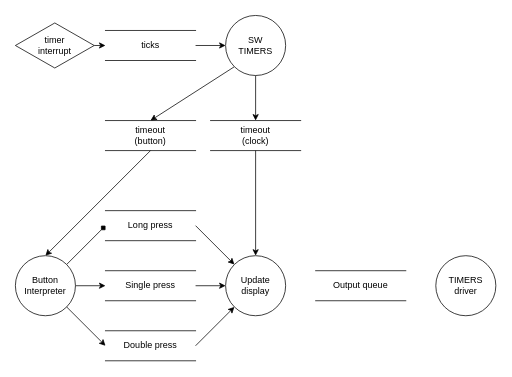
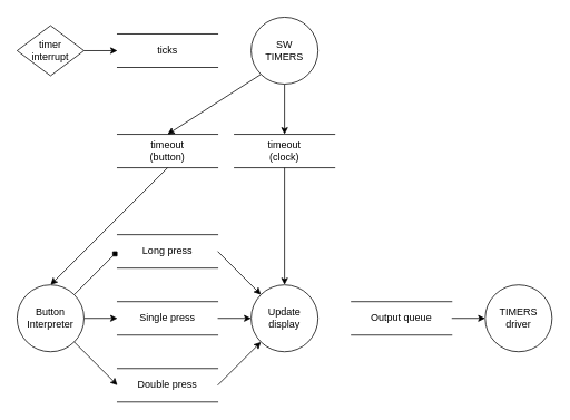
  <mxCell id="0" />
  <mxCell id="1" parent="0" />
  <mxCell id="2" style="edgeStyle=orthogonalEdgeStyle;rounded=0;orthogonalLoop=1;jettySize=auto;html=1;exitX=1;exitY=0.5;exitDx=0;exitDy=0;entryX=0;entryY=0.5;entryDx=0;entryDy=0;" parent="1" source="3" target="5" edge="1"><mxGeometry relative="1" as="geometry" /></mxCell>
- <mxCell id="3" value="timer&lt;br&gt;interrupt" style="rhombus;whiteSpace=wrap;html=1;" parent="1" vertex="1"><mxGeometry x="20" y="30" width="105" height="60" as="geometry" /></mxCell>
- <mxCell id="4" style="edgeStyle=orthogonalEdgeStyle;rounded=0;orthogonalLoop=1;jettySize=auto;html=1;exitX=1;exitY=0.5;exitDx=0;exitDy=0;entryX=0;entryY=0.5;entryDx=0;entryDy=0;" parent="1" source="5" target="8" edge="1"><mxGeometry relative="1" as="geometry" /></mxCell>
+ <mxCell id="3" value="timer&lt;br&gt;interrupt" style="rhombus;whiteSpace=wrap;html=1;" parent="1" vertex="1"><mxGeometry x="20" y="30" width="80" height="60" as="geometry" /></mxCell>
  <mxCell id="5" value="ticks" style="shape=partialRectangle;whiteSpace=wrap;html=1;left=0;right=0;fillColor=none;" parent="1" vertex="1"><mxGeometry x="140" y="40" width="120" height="40" as="geometry" /></mxCell>
  <mxCell id="6" style="edgeStyle=orthogonalEdgeStyle;rounded=0;orthogonalLoop=1;jettySize=auto;html=1;exitX=0.5;exitY=1;exitDx=0;exitDy=0;entryX=0.5;entryY=0;entryDx=0;entryDy=0;" parent="1" source="8" target="10" edge="1"><mxGeometry relative="1" as="geometry" /></mxCell>
  <mxCell id="7" style="rounded=0;orthogonalLoop=1;jettySize=auto;html=1;exitX=0;exitY=1;exitDx=0;exitDy=0;entryX=0.5;entryY=0;entryDx=0;entryDy=0;" parent="1" source="8" target="12" edge="1"><mxGeometry relative="1" as="geometry" /></mxCell>
  <mxCell id="8" value="SW&lt;br&gt;TIMERS" style="ellipse;whiteSpace=wrap;html=1;aspect=fixed;" parent="1" vertex="1"><mxGeometry x="300" y="20" width="80" height="80" as="geometry" /></mxCell>
  <mxCell id="9" style="edgeStyle=none;rounded=0;orthogonalLoop=1;jettySize=auto;html=1;exitX=0.5;exitY=1;exitDx=0;exitDy=0;entryX=0.5;entryY=0;entryDx=0;entryDy=0;" parent="1" source="10" target="17" edge="1"><mxGeometry relative="1" as="geometry"><mxPoint x="340" y="260" as="targetPoint" /></mxGeometry></mxCell>
  <mxCell id="10" value="timeout&lt;br&gt;(clock)" style="shape=partialRectangle;whiteSpace=wrap;html=1;left=0;right=0;fillColor=none;" parent="1" vertex="1"><mxGeometry x="280" y="160" width="120" height="40" as="geometry" /></mxCell>
  <mxCell id="11" style="edgeStyle=none;rounded=0;orthogonalLoop=1;jettySize=auto;html=1;exitX=0.5;exitY=1;exitDx=0;exitDy=0;entryX=0.5;entryY=0;entryDx=0;entryDy=0;" parent="1" source="12" target="16" edge="1"><mxGeometry relative="1" as="geometry" /></mxCell>
  <mxCell id="12" value="timeout&lt;br&gt;(button)" style="shape=partialRectangle;whiteSpace=wrap;html=1;left=0;right=0;fillColor=none;" parent="1" vertex="1"><mxGeometry x="140" y="160" width="120" height="40" as="geometry" /></mxCell>
  <mxCell id="13" style="edgeStyle=none;rounded=0;orthogonalLoop=1;jettySize=auto;html=1;exitX=1;exitY=0.5;exitDx=0;exitDy=0;entryX=0;entryY=0.5;entryDx=0;entryDy=0;" parent="1" source="16" target="19" edge="1"><mxGeometry relative="1" as="geometry" /></mxCell>
  <mxCell id="14" style="edgeStyle=none;rounded=0;orthogonalLoop=1;jettySize=auto;html=1;exitX=1;exitY=1;exitDx=0;exitDy=0;entryX=0;entryY=0.5;entryDx=0;entryDy=0;" parent="1" source="16" edge="1"><mxGeometry relative="1" as="geometry"><mxPoint x="140" y="460" as="targetPoint" /></mxGeometry></mxCell>
  <mxCell id="15" style="edgeStyle=none;rounded=0;orthogonalLoop=1;jettySize=auto;html=1;exitX=1;exitY=0;exitDx=0;exitDy=0;entryX=0;entryY=0.5;entryDx=0;entryDy=0;endArrow=diamond;" parent="1" source="16" target="22" edge="1"><mxGeometry relative="1" as="geometry" /></mxCell>
  <mxCell id="16" value="Button&lt;br&gt;Interpreter" style="ellipse;whiteSpace=wrap;html=1;aspect=fixed;" parent="1" vertex="1"><mxGeometry x="20" y="340" width="80" height="80" as="geometry" /></mxCell>
  <mxCell id="17" value="Update&lt;br&gt;display" style="ellipse;whiteSpace=wrap;html=1;aspect=fixed;" parent="1" vertex="1"><mxGeometry x="300" y="340" width="80" height="80" as="geometry" /></mxCell>
  <mxCell id="18" style="edgeStyle=none;rounded=0;orthogonalLoop=1;jettySize=auto;html=1;exitX=1;exitY=0.5;exitDx=0;exitDy=0;entryX=0;entryY=0.5;entryDx=0;entryDy=0;" parent="1" source="19" target="17" edge="1"><mxGeometry relative="1" as="geometry"><mxPoint x="311.716" y="431.716" as="targetPoint" /></mxGeometry></mxCell>
  <mxCell id="19" value="Single press" style="shape=partialRectangle;whiteSpace=wrap;html=1;left=0;right=0;fillColor=none;" parent="1" vertex="1"><mxGeometry x="140" y="360" width="120" height="40" as="geometry" /></mxCell>
  <mxCell id="20" style="edgeStyle=none;rounded=0;orthogonalLoop=1;jettySize=auto;html=1;exitX=1;exitY=0.5;exitDx=0;exitDy=0;entryX=0;entryY=1;entryDx=0;entryDy=0;" parent="1" target="17" edge="1"><mxGeometry relative="1" as="geometry"><mxPoint x="260" y="460" as="sourcePoint" /><mxPoint x="300" y="460" as="targetPoint" /></mxGeometry></mxCell>
  <mxCell id="21" style="edgeStyle=none;rounded=0;orthogonalLoop=1;jettySize=auto;html=1;exitX=1;exitY=0.5;exitDx=0;exitDy=0;entryX=0;entryY=0;entryDx=0;entryDy=0;" parent="1" source="22" target="17" edge="1"><mxGeometry relative="1" as="geometry"><mxPoint x="300" y="300" as="targetPoint" /></mxGeometry></mxCell>
  <mxCell id="22" value="Long press" style="shape=partialRectangle;whiteSpace=wrap;html=1;left=0;right=0;fillColor=none;" parent="1" vertex="1"><mxGeometry x="140" y="280" width="120" height="40" as="geometry" /></mxCell>
  <mxCell id="23" value="Double press" style="shape=partialRectangle;whiteSpace=wrap;html=1;left=0;right=0;fillColor=none;" parent="1" vertex="1"><mxGeometry x="140" y="440" width="120" height="40" as="geometry" /></mxCell>
+ <mxCell id="24" style="edgeStyle=orthogonalEdgeStyle;rounded=0;orthogonalLoop=1;jettySize=auto;html=1;exitX=1;exitY=0.5;exitDx=0;exitDy=0;entryX=0;entryY=0.5;entryDx=0;entryDy=0;" parent="1" source="25" target="26" edge="1"><mxGeometry relative="1" as="geometry" /></mxCell>
  <mxCell id="25" value="Output queue" style="shape=partialRectangle;whiteSpace=wrap;html=1;left=0;right=0;fillColor=none;" parent="1" vertex="1"><mxGeometry x="420" y="360" width="120" height="40" as="geometry" /></mxCell>
  <mxCell id="26" value="TIMERS&lt;br&gt;driver" style="ellipse;whiteSpace=wrap;html=1;aspect=fixed;" parent="1" vertex="1"><mxGeometry x="580" y="340" width="80" height="80" as="geometry" /></mxCell>
